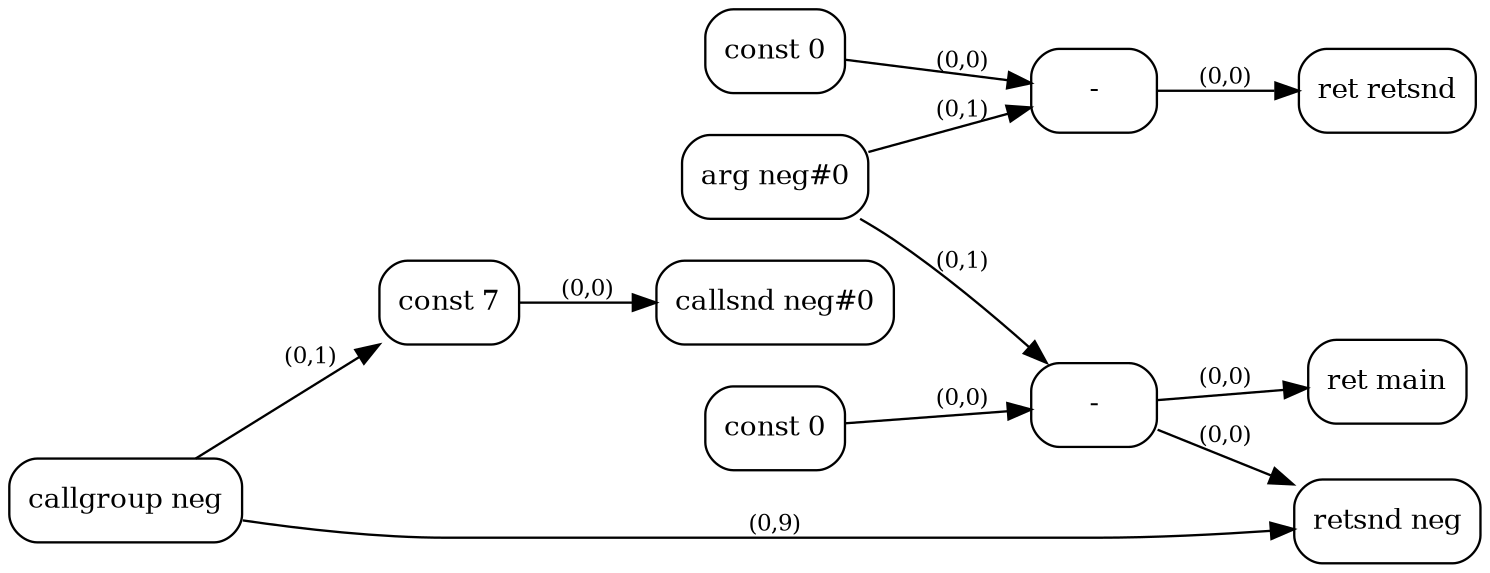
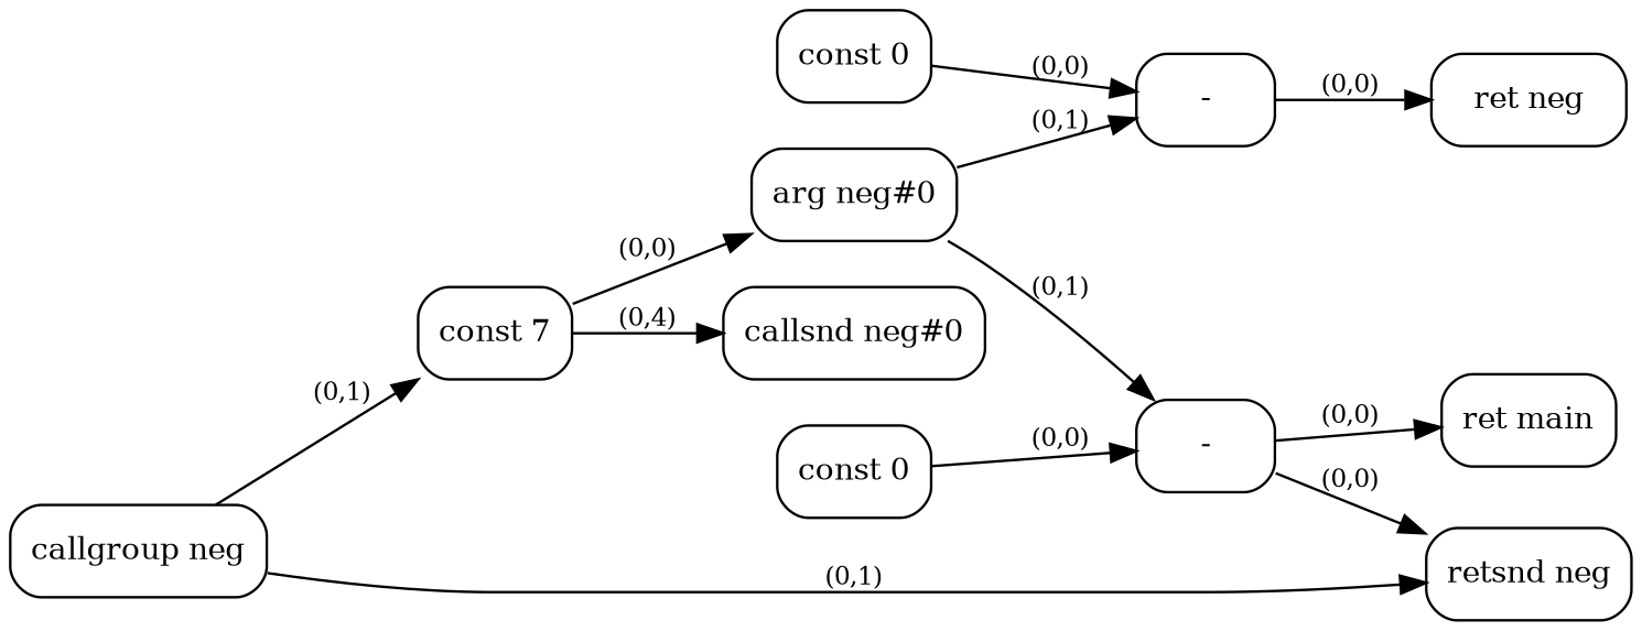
  digraph {
    rankdir=LR
    node [fontsize=12 shape=box style=rounded]
    edge [fontsize=10]
    n1 [label="const 7"]
    n2 [label="callsnd neg#0"]
    n3 [label="arg neg#0"]
    n4 [label="-"]
    n5 [label="-"]
    n6 [label="callgroup neg"]
    n7 [label="retsnd neg"]
    n8 [label="ret main"]
-   n9 [label="ret retsnd"]
+   n9 [label="ret neg"]
    n10 [label="const 0"]
    n11 [label="const 0"]
-   n1 -> n2 [label="(0,0)"]
+   n1 -> n2 [label="(0,4)"]
+   n1 -> n3 [label="(0,0)"]
    n3 -> n4 [label="(0,1)"]
    n3 -> n5 [label="(0,1)"]
    n4 -> n7 [label="(0,0)"]
    n4 -> n8 [label="(0,0)"]
    n5 -> n9 [label="(0,0)"]
    n6 -> n1 [label="(0,1)"]
-   n6 -> n7 [label="(0,9)"]
+   n6 -> n7 [label="(0,1)"]
    n10 -> n4 [label="(0,0)"]
    n11 -> n5 [label="(0,0)"]
  }
